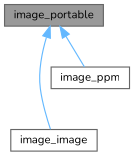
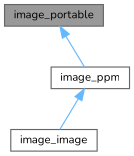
  digraph {
    fontname=Nunito
    node [color=gray40 fillcolor=white fontname=Nunito fontsize=10 shape=box style=filled]
    edge [color=steelblue1 dir=back fontname=Nunito fontsize=10 labelfontname=Helvetica labelfontsize=10 style=solid]
    n1 [fillcolor=grey60 fontcolor=black height=0.2 label=image_portable width=0.4]
    n2 [height=0.2 label=image_image width=0.4]
    n3 [height=0.2 label=image_ppm width=0.4]
-   n1 -> n2
+   n3 -> n2
    n1 -> n3
  }
